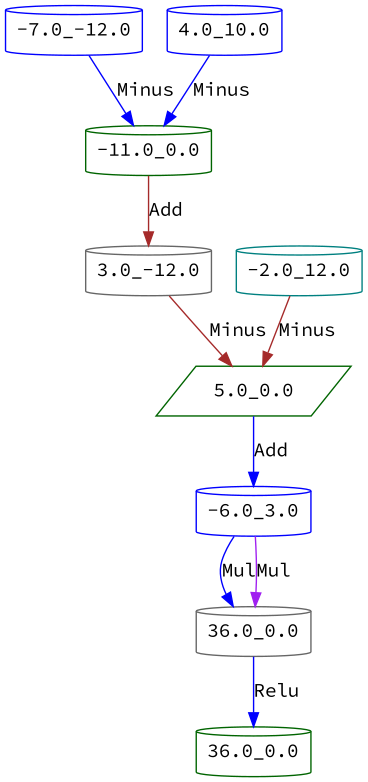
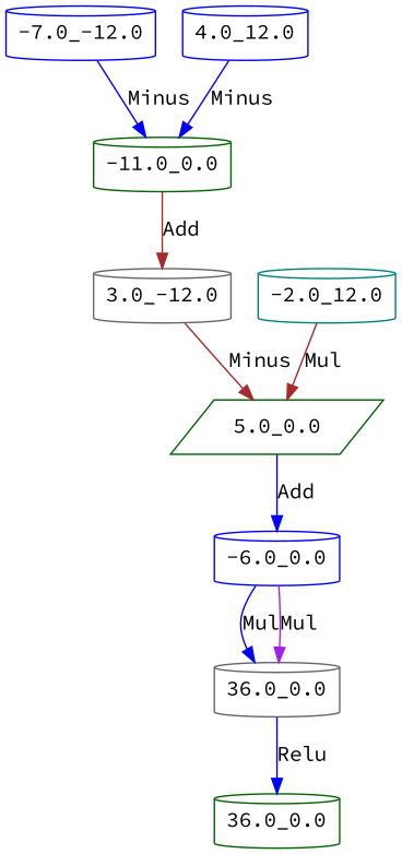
  digraph {
    fontname="Source Code Pro"
    node [color=darkgreen fontname="Source Code Pro" shape=cylinder]
    edge [color=blue fontname="Source Code Pro"]
    n1 [label="5.0_0.0" shape=parallelogram]
-   n2 [color=blue label="-6.0_3.0"]
+   n2 [color=blue label="-6.0_0.0"]
    n3 [color=gray40 label="36.0_0.0"]
    n4 [label="-11.0_0.0"]
    n5 [color=gray40 label="3.0_-12.0"]
    n6 [label="36.0_0.0"]
    n7 [color=teal label="-2.0_12.0"]
    n8 [color=blue label="-7.0_-12.0"]
-   n9 [color=blue label="4.0_10.0"]
+   n9 [color=blue label="4.0_12.0"]
    n1 -> n2 [label=Add]
    n2 -> n3 [label=Mul]
    n2 -> n3 [color=purple label=Mul]
    n3 -> n6 [label=Relu]
    n4 -> n5 [color=brown label=Add]
    n5 -> n1 [color=brown label=Minus]
-   n7 -> n1 [color=brown label=Minus]
+   n7 -> n1 [color=brown label=Mul]
    n8 -> n4 [label=Minus]
    n9 -> n4 [label=Minus]
  }
